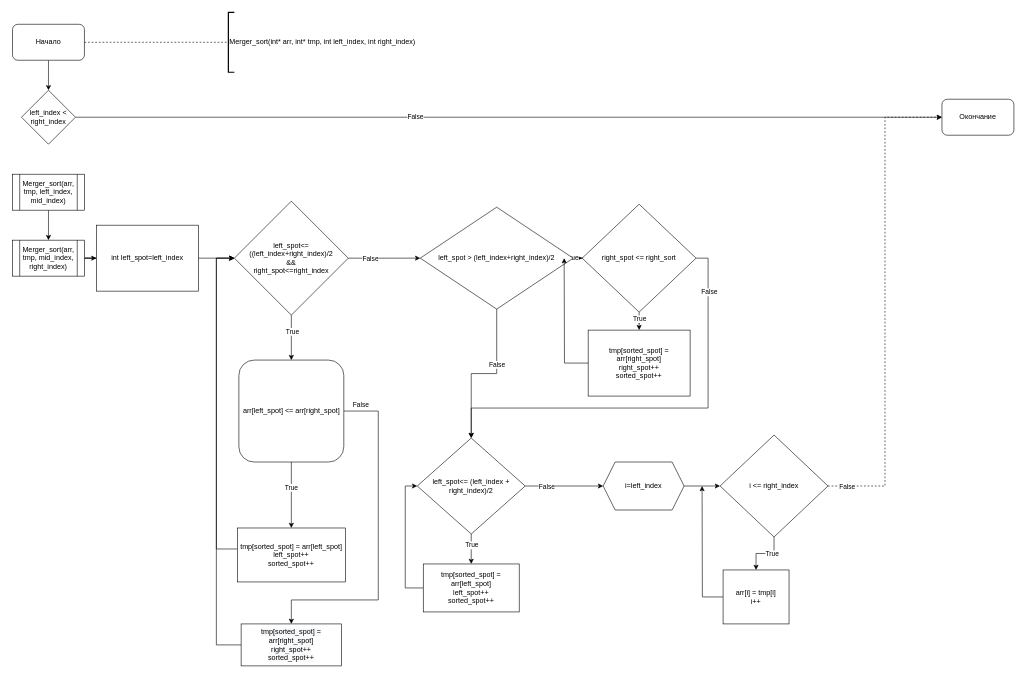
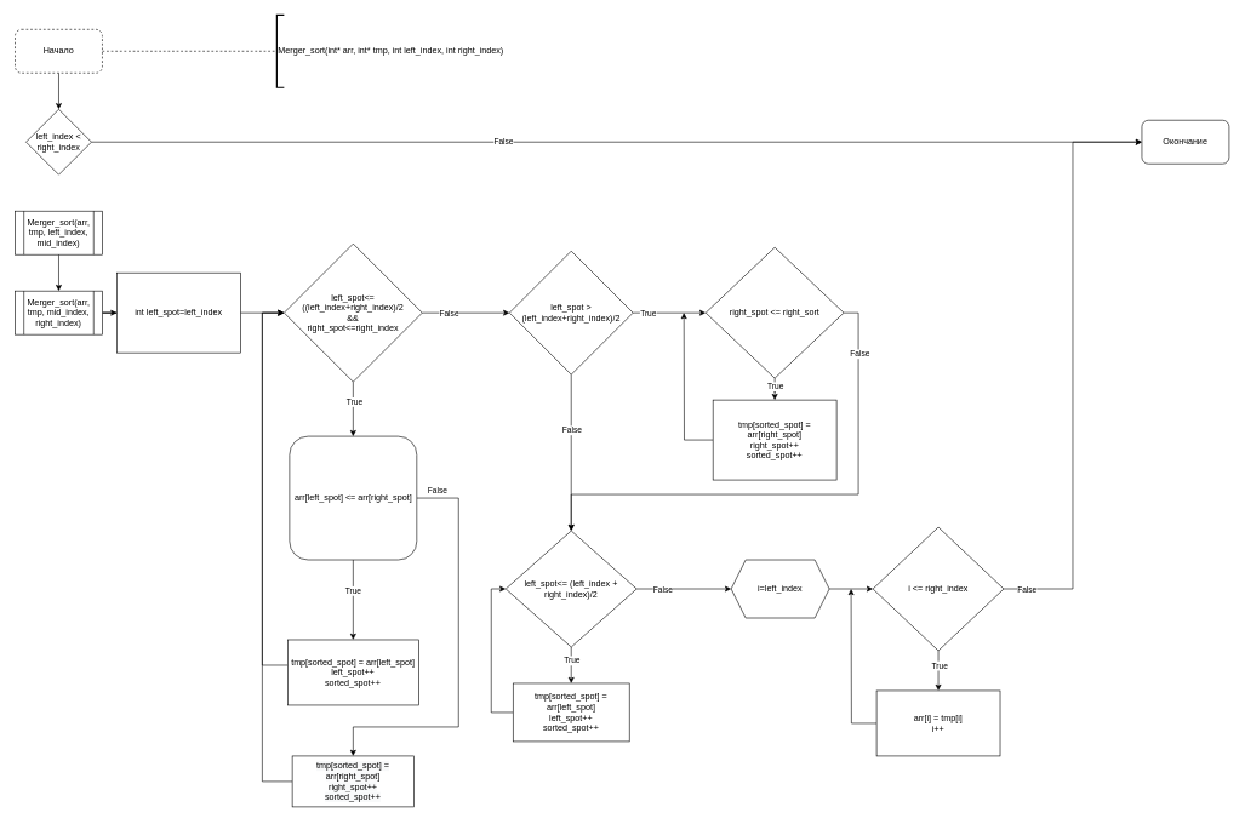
  <mxCell id="0" />
  <mxCell id="1" parent="0" />
  <mxCell id="2" value="" style="edgeStyle=orthogonalEdgeStyle;rounded=0;orthogonalLoop=1;jettySize=auto;html=1;" edge="1" parent="1" source="3" target="8"><mxGeometry relative="1" as="geometry" /></mxCell>
- <mxCell id="3" value="Начало" style="rounded=1;whiteSpace=wrap;html=1;" vertex="1" parent="1"><mxGeometry x="20" y="40" width="120" height="60" as="geometry" /></mxCell>
+ <mxCell id="3" value="Начало" style="rounded=1;whiteSpace=wrap;html=1;dashed=1;" vertex="1" parent="1"><mxGeometry x="20" y="40" width="120" height="60" as="geometry" /></mxCell>
  <mxCell id="4" value="Merger_sort(int* arr, int* tmp, int left_index, int right_index)" style="strokeWidth=2;html=1;shape=mxgraph.flowchart.annotation_1;align=left;pointerEvents=1;" vertex="1" parent="1"><mxGeometry x="380" width="10" height="100" as="geometry" y="20" /></mxCell>
  <mxCell id="5" value="" style="endArrow=none;dashed=1;html=1;rounded=0;exitX=1;exitY=0.5;exitDx=0;exitDy=0;entryX=0;entryY=0.5;entryDx=0;entryDy=0;entryPerimeter=0;" edge="1" parent="1" source="3" target="4"><mxGeometry width="50" height="50" relative="1" as="geometry"><mxPoint x="380" y="340" as="sourcePoint" /><mxPoint x="430" y="290" as="targetPoint" /></mxGeometry></mxCell>
  <mxCell id="6" value="" style="edgeStyle=orthogonalEdgeStyle;rounded=0;orthogonalLoop=1;jettySize=auto;html=1;" edge="1" parent="1" source="8" target="13"><mxGeometry relative="1" as="geometry" /></mxCell>
  <mxCell id="7" value="False" style="edgeLabel;html=1;align=center;verticalAlign=middle;resizable=0;points=[];" vertex="1" connectable="0" parent="6"><mxGeometry x="-0.216" y="2" relative="1" as="geometry"><mxPoint as="offset" /></mxGeometry></mxCell>
  <mxCell id="8" value="left_index &amp;lt; right_index" style="rhombus;whiteSpace=wrap;html=1;" vertex="1" parent="1"><mxGeometry x="35" y="150" width="90" height="90" as="geometry" /></mxCell>
  <mxCell id="9" value="" style="edgeStyle=orthogonalEdgeStyle;rounded=0;orthogonalLoop=1;jettySize=auto;html=1;" edge="1" parent="1" source="10" target="12"><mxGeometry relative="1" as="geometry" /></mxCell>
  <mxCell id="10" value="Merger_sort(arr, tmp, left_index, mid_index)" style="shape=process;whiteSpace=wrap;html=1;backgroundOutline=1;" vertex="1" parent="1"><mxGeometry x="20" y="290" width="120" height="60" as="geometry" /></mxCell>
  <mxCell id="11" value="" style="edgeStyle=orthogonalEdgeStyle;rounded=0;orthogonalLoop=1;jettySize=auto;html=1;entryX=0;entryY=0.5;entryDx=0;entryDy=0;" edge="1" parent="1" source="12" target="37"><mxGeometry relative="1" as="geometry"><mxPoint x="200" y="430" as="targetPoint" /></mxGeometry></mxCell>
  <mxCell id="12" value="Merger_sort(arr, tmp, mid_index, right_index)" style="shape=process;whiteSpace=wrap;html=1;backgroundOutline=1;" vertex="1" parent="1"><mxGeometry x="20" y="400" width="120" height="60" as="geometry" /></mxCell>
  <mxCell id="13" value="Окончание" style="rounded=1;whiteSpace=wrap;html=1;" vertex="1" parent="1"><mxGeometry x="1570" y="165" width="120" height="60" as="geometry" /></mxCell>
  <mxCell id="14" value="" style="edgeStyle=orthogonalEdgeStyle;rounded=0;orthogonalLoop=1;jettySize=auto;html=1;exitX=1;exitY=0.5;exitDx=0;exitDy=0;" edge="1" parent="1" source="37" target="21"><mxGeometry relative="1" as="geometry"><mxPoint x="340" y="430" as="sourcePoint" /></mxGeometry></mxCell>
  <mxCell id="15" value="" style="edgeStyle=orthogonalEdgeStyle;rounded=0;orthogonalLoop=1;jettySize=auto;html=1;" edge="1" parent="1" source="21" target="24"><mxGeometry relative="1" as="geometry" /></mxCell>
  <mxCell id="16" value="True" style="edgeLabel;html=1;align=center;verticalAlign=middle;resizable=0;points=[];" vertex="1" connectable="0" parent="15"><mxGeometry x="-0.276" y="1" relative="1" as="geometry"><mxPoint as="offset" /></mxGeometry></mxCell>
  <mxCell id="17" style="edgeStyle=orthogonalEdgeStyle;rounded=0;orthogonalLoop=1;jettySize=auto;html=1;exitX=1;exitY=0.5;exitDx=0;exitDy=0;entryX=0.5;entryY=0;entryDx=0;entryDy=0;" edge="1" parent="1" source="24" target="39"><mxGeometry relative="1" as="geometry"><mxPoint x="650" y="1450" as="targetPoint" /><Array as="points"><mxPoint x="630" y="685" /><mxPoint x="630" y="1000" /><mxPoint x="485" y="1000" /></Array></mxGeometry></mxCell>
  <mxCell id="18" value="False" style="edgeLabel;html=1;align=center;verticalAlign=middle;resizable=0;points=[];" vertex="1" connectable="0" parent="17"><mxGeometry x="-0.264" relative="1" as="geometry"><mxPoint x="-30" y="-159" as="offset" /></mxGeometry></mxCell>
  <mxCell id="19" style="edgeStyle=orthogonalEdgeStyle;rounded=0;orthogonalLoop=1;jettySize=auto;html=1;exitX=1;exitY=0.5;exitDx=0;exitDy=0;" edge="1" parent="1" source="21" target="29"><mxGeometry relative="1" as="geometry" /></mxCell>
  <mxCell id="20" value="False" style="edgeLabel;html=1;align=center;verticalAlign=middle;resizable=0;points=[];" vertex="1" connectable="0" parent="19"><mxGeometry x="-0.397" relative="1" as="geometry"><mxPoint as="offset" /></mxGeometry></mxCell>
  <mxCell id="21" value="left_spot&amp;lt;=((left_index+right_index)/2&lt;br&gt;&amp;amp;&amp;amp;&lt;br&gt;right_spot&amp;lt;=right_index" style="rhombus;whiteSpace=wrap;html=1;" vertex="1" parent="1"><mxGeometry x="390" y="335" width="190" height="190" as="geometry" /></mxCell>
  <mxCell id="22" value="" style="edgeStyle=orthogonalEdgeStyle;rounded=0;orthogonalLoop=1;jettySize=auto;html=1;entryX=0.5;entryY=0;entryDx=0;entryDy=0;" edge="1" parent="1" source="24" target="41"><mxGeometry relative="1" as="geometry"><mxPoint x="485" y="1090" as="targetPoint" /><Array as="points" /></mxGeometry></mxCell>
  <mxCell id="23" value="True" style="edgeLabel;html=1;align=center;verticalAlign=middle;resizable=0;points=[];" vertex="1" connectable="0" parent="22"><mxGeometry x="-0.229" y="-1" relative="1" as="geometry"><mxPoint as="offset" /></mxGeometry></mxCell>
  <mxCell id="24" value="arr[left_spot] &amp;lt;= arr[right_spot]" style="whiteSpace=wrap;html=1;rounded=1;" vertex="1" parent="1"><mxGeometry x="397.5" y="600" width="175" height="170" as="geometry" /></mxCell>
  <mxCell id="25" value="" style="edgeStyle=orthogonalEdgeStyle;rounded=0;orthogonalLoop=1;jettySize=auto;html=1;" edge="1" parent="1" source="29" target="34"><mxGeometry relative="1" as="geometry" /></mxCell>
  <mxCell id="26" value="True" style="edgeLabel;html=1;align=center;verticalAlign=middle;resizable=0;points=[];" vertex="1" connectable="0" parent="25"><mxGeometry x="-0.236" y="-1" relative="1" as="geometry"><mxPoint x="-18" y="-1" as="offset" /></mxGeometry></mxCell>
  <mxCell id="27" value="" style="edgeStyle=orthogonalEdgeStyle;rounded=0;orthogonalLoop=1;jettySize=auto;html=1;" edge="1" parent="1" source="29" target="46"><mxGeometry relative="1" as="geometry" /></mxCell>
  <mxCell id="28" value="False" style="edgeLabel;html=1;align=center;verticalAlign=middle;resizable=0;points=[];" vertex="1" connectable="0" parent="27"><mxGeometry x="-0.289" relative="1" as="geometry"><mxPoint as="offset" /></mxGeometry></mxCell>
- <mxCell id="29" value="left_spot &amp;gt; (left_index+right_index)/2" style="rhombus;whiteSpace=wrap;html=1;" vertex="1" parent="1"><mxGeometry x="700" y="345" width="255" height="170" as="geometry" /></mxCell>
+ <mxCell id="29" value="left_spot &amp;gt; (left_index+right_index)/2" style="rhombus;whiteSpace=wrap;html=1;" vertex="1" parent="1"><mxGeometry x="700" y="345" width="170" height="170" as="geometry" /></mxCell>
  <mxCell id="30" style="edgeStyle=orthogonalEdgeStyle;rounded=0;orthogonalLoop=1;jettySize=auto;html=1;entryX=0.5;entryY=0;entryDx=0;entryDy=0;" edge="1" parent="1" source="34" target="36"><mxGeometry relative="1" as="geometry" /></mxCell>
  <mxCell id="31" value="True" style="edgeLabel;html=1;align=center;verticalAlign=middle;resizable=0;points=[];" vertex="1" connectable="0" parent="30"><mxGeometry x="-0.255" y="-1" relative="1" as="geometry"><mxPoint x="1" y="-8" as="offset" /></mxGeometry></mxCell>
  <mxCell id="32" style="edgeStyle=orthogonalEdgeStyle;rounded=0;orthogonalLoop=1;jettySize=auto;html=1;exitX=1;exitY=0.5;exitDx=0;exitDy=0;" edge="1" parent="1" source="34" target="46"><mxGeometry relative="1" as="geometry"><Array as="points"><mxPoint x="1180" y="430" /><mxPoint x="1180" y="680" /><mxPoint x="785" y="680" /></Array></mxGeometry></mxCell>
  <mxCell id="33" value="False" style="edgeLabel;html=1;align=center;verticalAlign=middle;resizable=0;points=[];" vertex="1" connectable="0" parent="32"><mxGeometry x="-0.787" y="1" relative="1" as="geometry"><mxPoint as="offset" /></mxGeometry></mxCell>
  <mxCell id="34" value="right_spot &amp;lt;= right_sort" style="rhombus;whiteSpace=wrap;html=1;" vertex="1" parent="1"><mxGeometry x="970" y="340" width="190" height="180" as="geometry" /></mxCell>
  <mxCell id="35" style="edgeStyle=orthogonalEdgeStyle;rounded=0;orthogonalLoop=1;jettySize=auto;html=1;exitX=0;exitY=0.5;exitDx=0;exitDy=0;" edge="1" parent="1" source="36"><mxGeometry relative="1" as="geometry"><mxPoint x="940" y="430" as="targetPoint" /></mxGeometry></mxCell>
  <mxCell id="36" value="tmp[sorted_spot] = arr[right_spot]&lt;br&gt;right_spot++&lt;br&gt;sorted_spot++" style="rounded=0;whiteSpace=wrap;html=1;" vertex="1" parent="1"><mxGeometry x="980" y="550" width="170" height="110" as="geometry" /></mxCell>
  <mxCell id="37" value="&lt;span&gt;int left_spot=left_index&lt;/span&gt;" style="rounded=0;whiteSpace=wrap;html=1;" vertex="1" parent="1"><mxGeometry x="160" y="375" width="170" height="110" as="geometry" /></mxCell>
  <mxCell id="38" style="edgeStyle=orthogonalEdgeStyle;rounded=0;orthogonalLoop=1;jettySize=auto;html=1;entryX=0;entryY=0.5;entryDx=0;entryDy=0;exitX=0;exitY=0.5;exitDx=0;exitDy=0;" edge="1" parent="1" source="39" target="21"><mxGeometry relative="1" as="geometry"><mxPoint x="370" y="1075" as="sourcePoint" /><Array as="points"><mxPoint x="360" y="1075" /><mxPoint x="360" y="430" /></Array></mxGeometry></mxCell>
  <mxCell id="39" value="&#10;&#10;&lt;span style=&quot;color: rgb(0, 0, 0); font-family: helvetica; font-size: 12px; font-style: normal; font-weight: 400; letter-spacing: normal; text-align: center; text-indent: 0px; text-transform: none; word-spacing: 0px; background-color: rgb(248, 249, 250); display: inline; float: none;&quot;&gt;tmp[sorted_spot] = arr[right_spot]&lt;/span&gt;&lt;br style=&quot;color: rgb(0, 0, 0); font-family: helvetica; font-size: 12px; font-style: normal; font-weight: 400; letter-spacing: normal; text-align: center; text-indent: 0px; text-transform: none; word-spacing: 0px; background-color: rgb(248, 249, 250);&quot;&gt;&lt;span style=&quot;color: rgb(0, 0, 0); font-family: helvetica; font-size: 12px; font-style: normal; font-weight: 400; letter-spacing: normal; text-align: center; text-indent: 0px; text-transform: none; word-spacing: 0px; background-color: rgb(248, 249, 250); display: inline; float: none;&quot;&gt;right_spot++&lt;/span&gt;&lt;br style=&quot;color: rgb(0, 0, 0); font-family: helvetica; font-size: 12px; font-style: normal; font-weight: 400; letter-spacing: normal; text-align: center; text-indent: 0px; text-transform: none; word-spacing: 0px; background-color: rgb(248, 249, 250);&quot;&gt;&lt;span style=&quot;color: rgb(0, 0, 0); font-family: helvetica; font-size: 12px; font-style: normal; font-weight: 400; letter-spacing: normal; text-align: center; text-indent: 0px; text-transform: none; word-spacing: 0px; background-color: rgb(248, 249, 250); display: inline; float: none;&quot;&gt;sorted_spot++&lt;/span&gt;&#10;&#10;" style="rounded=0;whiteSpace=wrap;html=1;" vertex="1" parent="1"><mxGeometry x="401.25" y="1040" width="167.5" height="70" as="geometry" /></mxCell>
  <mxCell id="40" style="edgeStyle=orthogonalEdgeStyle;rounded=0;orthogonalLoop=1;jettySize=auto;html=1;entryX=0;entryY=0.5;entryDx=0;entryDy=0;" edge="1" parent="1" source="41" target="21"><mxGeometry relative="1" as="geometry"><Array as="points"><mxPoint x="360" y="915" /><mxPoint x="360" y="430" /></Array></mxGeometry></mxCell>
  <mxCell id="41" value="&lt;span&gt;tmp[sorted_spot] = arr[left_spot]&lt;/span&gt;&lt;br&gt;&lt;span&gt;left_spot++&lt;/span&gt;&lt;br&gt;&lt;span&gt;sorted_spot++&lt;/span&gt;" style="rounded=0;whiteSpace=wrap;html=1;" vertex="1" parent="1"><mxGeometry x="395" y="880" width="180" height="90" as="geometry" /></mxCell>
  <mxCell id="42" value="" style="edgeStyle=orthogonalEdgeStyle;rounded=0;orthogonalLoop=1;jettySize=auto;html=1;" edge="1" parent="1" source="46" target="48"><mxGeometry relative="1" as="geometry" /></mxCell>
  <mxCell id="43" value="True" style="edgeLabel;html=1;align=center;verticalAlign=middle;resizable=0;points=[];" vertex="1" connectable="0" parent="42"><mxGeometry x="-0.288" relative="1" as="geometry"><mxPoint as="offset" /></mxGeometry></mxCell>
  <mxCell id="44" value="" style="edgeStyle=orthogonalEdgeStyle;rounded=0;orthogonalLoop=1;jettySize=auto;html=1;" edge="1" parent="1" source="46" target="50"><mxGeometry relative="1" as="geometry"><mxPoint x="1030" y="820" as="targetPoint" /><Array as="points" /></mxGeometry></mxCell>
  <mxCell id="45" value="False" style="edgeLabel;html=1;align=center;verticalAlign=middle;resizable=0;points=[];" vertex="1" connectable="0" parent="44"><mxGeometry x="-0.722" relative="1" as="geometry"><mxPoint x="17" as="offset" /></mxGeometry></mxCell>
  <mxCell id="46" value="left_spot&amp;lt;= (left_index + right_index)/2" style="rhombus;whiteSpace=wrap;html=1;" vertex="1" parent="1"><mxGeometry x="695" y="730" width="180" height="160" as="geometry" /></mxCell>
  <mxCell id="47" style="edgeStyle=orthogonalEdgeStyle;rounded=0;orthogonalLoop=1;jettySize=auto;html=1;entryX=0;entryY=0.5;entryDx=0;entryDy=0;" edge="1" parent="1" source="48" target="46"><mxGeometry relative="1" as="geometry"><mxPoint x="650" y="820" as="targetPoint" /><Array as="points"><mxPoint x="675" y="980" /><mxPoint x="675" y="810" /></Array></mxGeometry></mxCell>
  <mxCell id="48" value="tmp[sorted_spot] = arr[left_spot]&lt;br&gt;left_spot++&lt;br&gt;sorted_spot++" style="rounded=0;whiteSpace=wrap;html=1;" vertex="1" parent="1"><mxGeometry x="705" y="940" width="160" height="80" as="geometry" /></mxCell>
  <mxCell id="49" style="edgeStyle=orthogonalEdgeStyle;rounded=0;orthogonalLoop=1;jettySize=auto;html=1;" edge="1" parent="1" source="50" target="55"><mxGeometry relative="1" as="geometry" /></mxCell>
  <mxCell id="50" value="i=left_index" style="shape=hexagon;perimeter=hexagonPerimeter2;whiteSpace=wrap;html=1;fixedSize=1;" vertex="1" parent="1"><mxGeometry x="1005" y="770" width="135" height="80" as="geometry" /></mxCell>
  <mxCell id="51" style="edgeStyle=orthogonalEdgeStyle;rounded=0;orthogonalLoop=1;jettySize=auto;html=1;entryX=0.5;entryY=0;entryDx=0;entryDy=0;" edge="1" parent="1" source="55" target="57"><mxGeometry relative="1" as="geometry" /></mxCell>
  <mxCell id="52" value="True" style="edgeLabel;html=1;align=center;verticalAlign=middle;resizable=0;points=[];" vertex="1" connectable="0" parent="51"><mxGeometry x="-0.259" y="1" relative="1" as="geometry"><mxPoint as="offset" /></mxGeometry></mxCell>
- <mxCell id="53" style="edgeStyle=orthogonalEdgeStyle;rounded=0;orthogonalLoop=1;jettySize=auto;html=1;entryX=0;entryY=0.5;entryDx=0;entryDy=0;dashed=1;" edge="1" parent="1" source="55" target="13"><mxGeometry relative="1" as="geometry"><mxPoint x="1490" y="190" as="targetPoint" /></mxGeometry></mxCell>
+ <mxCell id="53" style="edgeStyle=orthogonalEdgeStyle;rounded=0;orthogonalLoop=1;jettySize=auto;html=1;entryX=0;entryY=0.5;entryDx=0;entryDy=0;" edge="1" parent="1" source="55" target="13"><mxGeometry relative="1" as="geometry"><mxPoint x="1490" y="190" as="targetPoint" /></mxGeometry></mxCell>
  <mxCell id="54" value="False" style="edgeLabel;html=1;align=center;verticalAlign=middle;resizable=0;points=[];" vertex="1" connectable="0" parent="53"><mxGeometry x="-0.924" y="-1" relative="1" as="geometry"><mxPoint as="offset" /></mxGeometry></mxCell>
  <mxCell id="55" value="i &amp;lt;= right_index" style="rhombus;whiteSpace=wrap;html=1;" vertex="1" parent="1"><mxGeometry x="1200" y="725" width="180" height="170" as="geometry" /></mxCell>
  <mxCell id="56" style="edgeStyle=orthogonalEdgeStyle;rounded=0;orthogonalLoop=1;jettySize=auto;html=1;" edge="1" parent="1" source="57"><mxGeometry relative="1" as="geometry"><mxPoint x="1170" y="810" as="targetPoint" /></mxGeometry></mxCell>
- <mxCell id="57" value="arr[i] = tmp[i]&lt;br&gt;i++" style="rounded=0;whiteSpace=wrap;html=1;" vertex="1" parent="1"><mxGeometry x="1205" y="950" width="110" height="90" as="geometry" /></mxCell>
+ <mxCell id="57" value="arr[i] = tmp[i]&lt;br&gt;i++" style="rounded=0;whiteSpace=wrap;html=1;" vertex="1" parent="1"><mxGeometry x="1205" y="950" width="170" height="90" as="geometry" /></mxCell>
